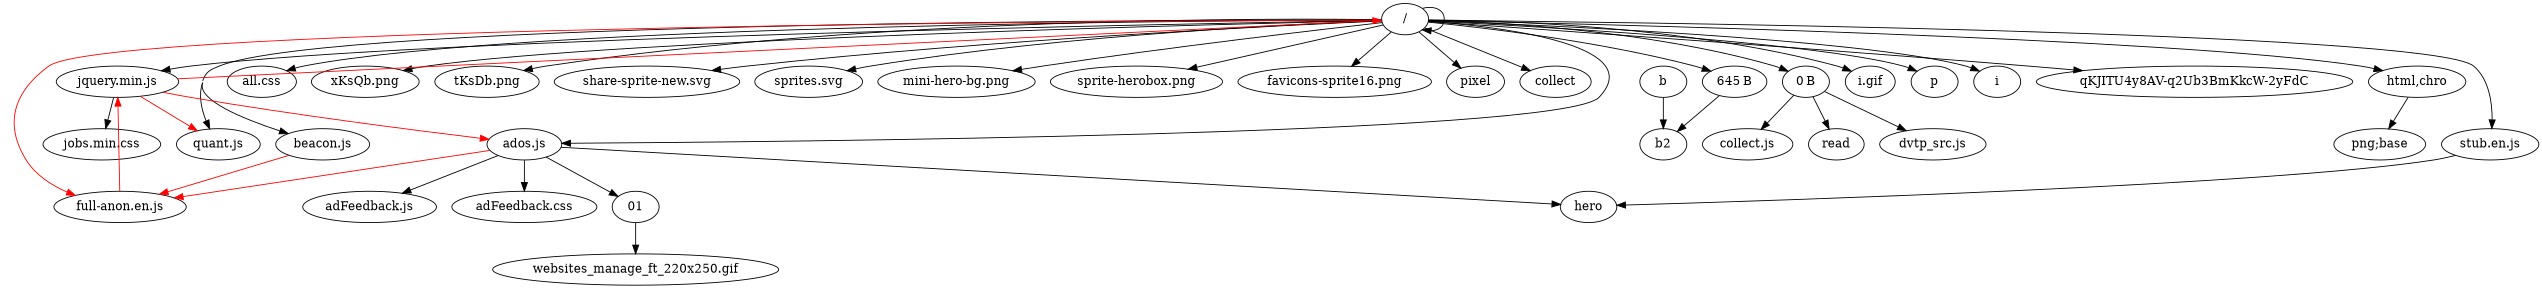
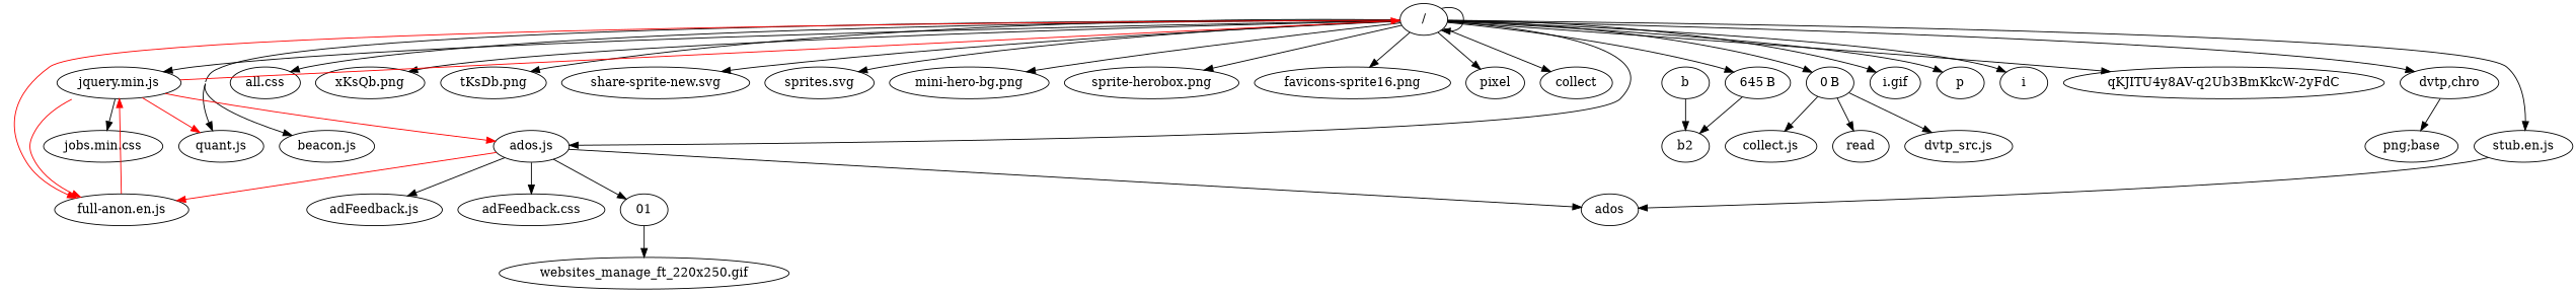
  strict digraph {
    concentrate=true
    "/"
    "jquery.min.js"
    "stub.en.js"
    "all.css"
    "xKsQb.png"
    "tKsDb.png"
    "share-sprite-new.svg"
    "sprites.svg"
    "mini-hero-bg.png"
    "sprite-herobox.png"
    "favicons-sprite16.png"
    "ados.js"
    "quant.js"
    "beacon.js"
    "full-anon.en.js"
    pixel
    "645 B"
    collect
    "0 B"
-   "html,chro"
+   "html,chro" [label="dvtp,chro"]
    "i.gif"
    p
    i
    "qKJITU4y8AV-q2Ub3BmKkcW-2yFdC"
    "jobs.min.css"
-   ados [label=hero]
+   ados
    "adFeedback.js"
    "adFeedback.css"
    01
    b2
    read
    "dvtp_src.js"
    n33 [label="collect.js"]
    "png;base"
    "websites_manage_ft_220x250.gif"
    b
    "/" -> "/"
    "/" -> "jquery.min.js"
    "/" -> "stub.en.js"
    "/" -> "all.css"
    "/" -> "xKsQb.png"
    "/" -> "tKsDb.png"
    "/" -> "share-sprite-new.svg"
    "/" -> "sprites.svg"
    "/" -> "mini-hero-bg.png"
    "/" -> "sprite-herobox.png"
    "/" -> "favicons-sprite16.png"
    "/" -> "ados.js"
    "/" -> "quant.js"
    "/" -> "beacon.js"
    "/" -> "full-anon.en.js" [color=red]
    "/" -> pixel
    "/" -> "645 B"
    "/" -> collect
    "/" -> "0 B"
    "/" -> "html,chro"
    "/" -> "i.gif"
    "/" -> p
    "/" -> i
    "/" -> "qKJITU4y8AV-q2Ub3BmKkcW-2yFdC"
    "jquery.min.js" -> "/" [color=red]
    "jquery.min.js" -> "ados.js" [color=red]
    "jquery.min.js" -> "quant.js" [color=red]
-   "beacon.js" -> "full-anon.en.js" [color=red]
+   "jquery.min.js" -> "full-anon.en.js" [color=red]
    "jquery.min.js" -> "jobs.min.css"
    "stub.en.js" -> ados
    "ados.js" -> "full-anon.en.js" [color=red]
    "ados.js" -> ados
    "ados.js" -> "adFeedback.js"
    "ados.js" -> "adFeedback.css"
    "ados.js" -> 01
    "full-anon.en.js" -> "jquery.min.js" [color=red]
    "645 B" -> b2
    "0 B" -> read
    "0 B" -> "dvtp_src.js"
    "0 B" -> n33
    "html,chro" -> "png;base"
    01 -> "websites_manage_ft_220x250.gif"
    b -> b2
  }
